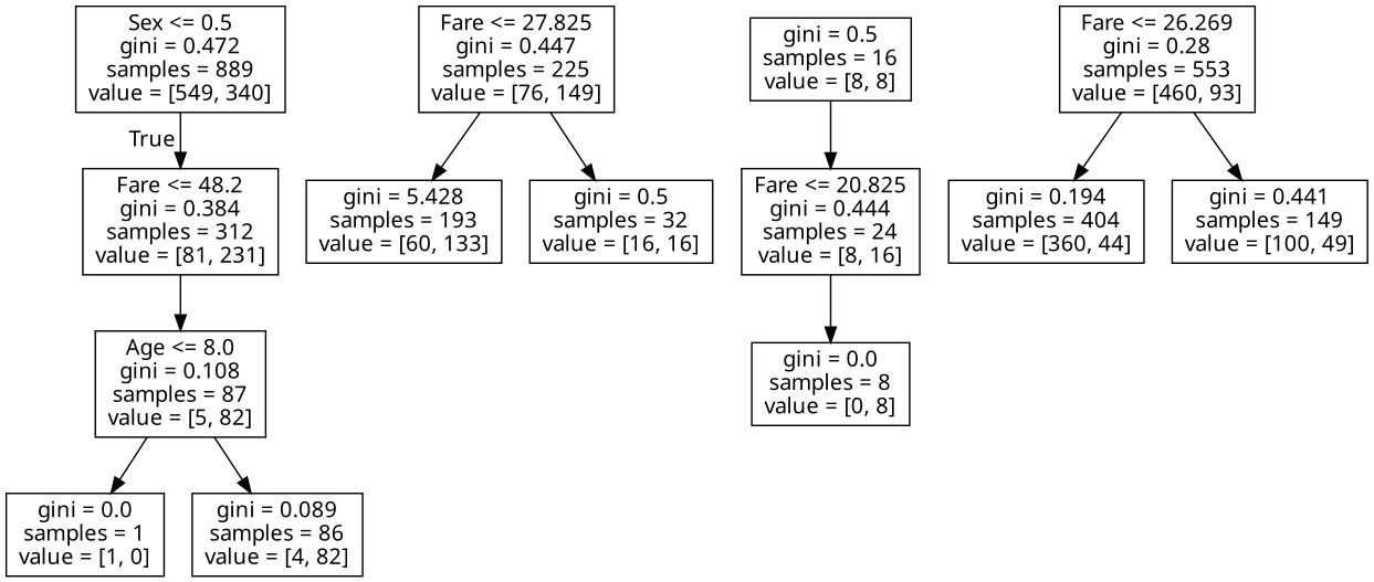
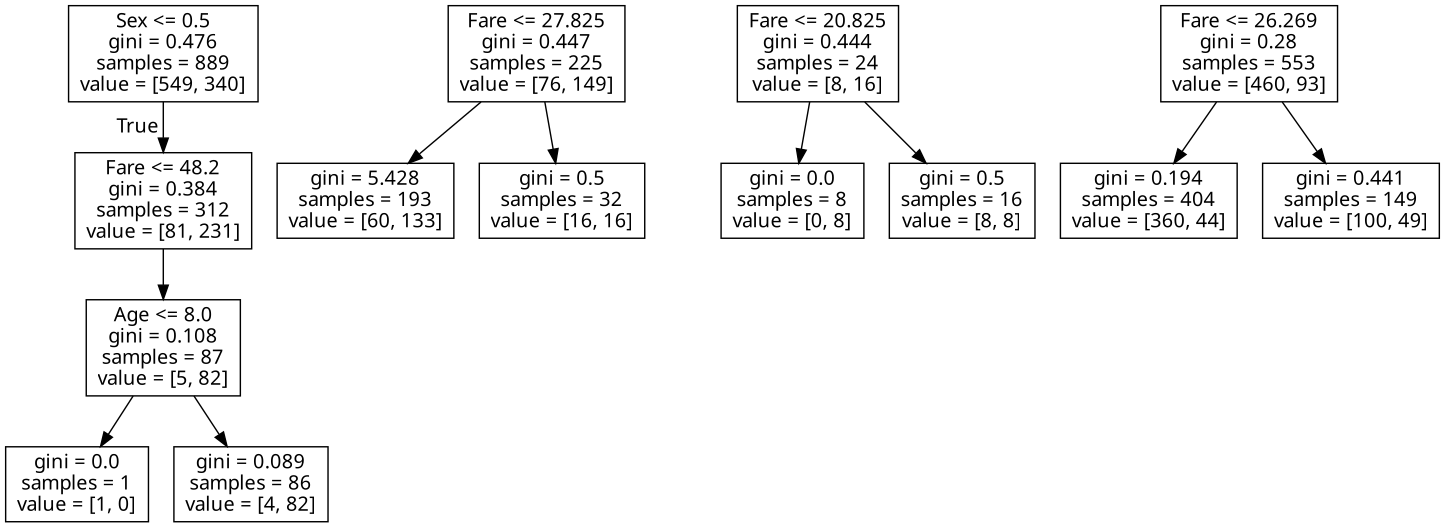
  digraph {
    fontname="Noto Sans"
    node [fontname="Noto Sans" shape=box]
    edge [fontname="Noto Sans"]
-   n1 [label="Sex <= 0.5\ngini = 0.472\nsamples = 889\nvalue = [549, 340]"]
+   n1 [label="Sex <= 0.5\ngini = 0.476\nsamples = 889\nvalue = [549, 340]"]
    n2 [label="Fare <= 48.2\ngini = 0.384\nsamples = 312\nvalue = [81, 231]"]
    n3 [label="Age <= 8.0\ngini = 0.108\nsamples = 87\nvalue = [5, 82]"]
    n4 [label="Fare <= 27.825\ngini = 0.447\nsamples = 225\nvalue = [76, 149]"]
    n5 [label="gini = 5.428\nsamples = 193\nvalue = [60, 133]"]
    n6 [label="gini = 0.5\nsamples = 32\nvalue = [16, 16]"]
    n7 [label="gini = 0.0\nsamples = 1\nvalue = [1, 0]"]
    n8 [label="gini = 0.089\nsamples = 86\nvalue = [4, 82]"]
    n9 [label="Fare <= 20.825\ngini = 0.444\nsamples = 24\nvalue = [8, 16]"]
    n10 [label="gini = 0.0\nsamples = 8\nvalue = [0, 8]"]
    n11 [label="gini = 0.5\nsamples = 16\nvalue = [8, 8]"]
    n12 [label="Fare <= 26.269\ngini = 0.28\nsamples = 553\nvalue = [460, 93]"]
    n13 [label="gini = 0.194\nsamples = 404\nvalue = [360, 44]"]
    n14 [label="gini = 0.441\nsamples = 149\nvalue = [100, 49]"]
    n1 -> n2 [headlabel=True labelangle=45 labeldistance=2.5]
    n2 -> n3
    n3 -> n7
    n3 -> n8
    n4 -> n5
    n4 -> n6
    n9 -> n10
-   n11 -> n9
+   n9 -> n11
    n12 -> n13
    n12 -> n14
  }
